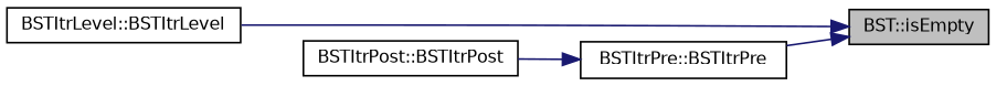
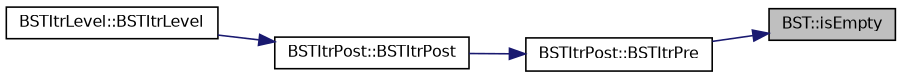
  digraph {
    rankdir=RL
    node [color=black fillcolor=white fontname=Helvetica fontsize=10 shape=record style=filled]
    edge [color=midnightblue dir=back fontname=Helvetica fontsize=10 labelfontname=Helvetica labelfontsize=10 style=solid]
    n1 [fillcolor=grey75 fontcolor=black height=0.2 label="BST::isEmpty" width=0.4]
    n2 [height=0.2 label="BSTItrLevel::BSTItrLevel" width=0.4]
-   n3 [height=0.2 label="BSTItrPre::BSTItrPre" width=0.4]
+   n3 [height=0.2 label="BSTItrPost::BSTItrPre" width=0.4]
    n4 [height=0.2 label="BSTItrPost::BSTItrPost" width=0.4]
-   n1 -> n2
+   n4 -> n2
    n1 -> n3
    n3 -> n4
  }
